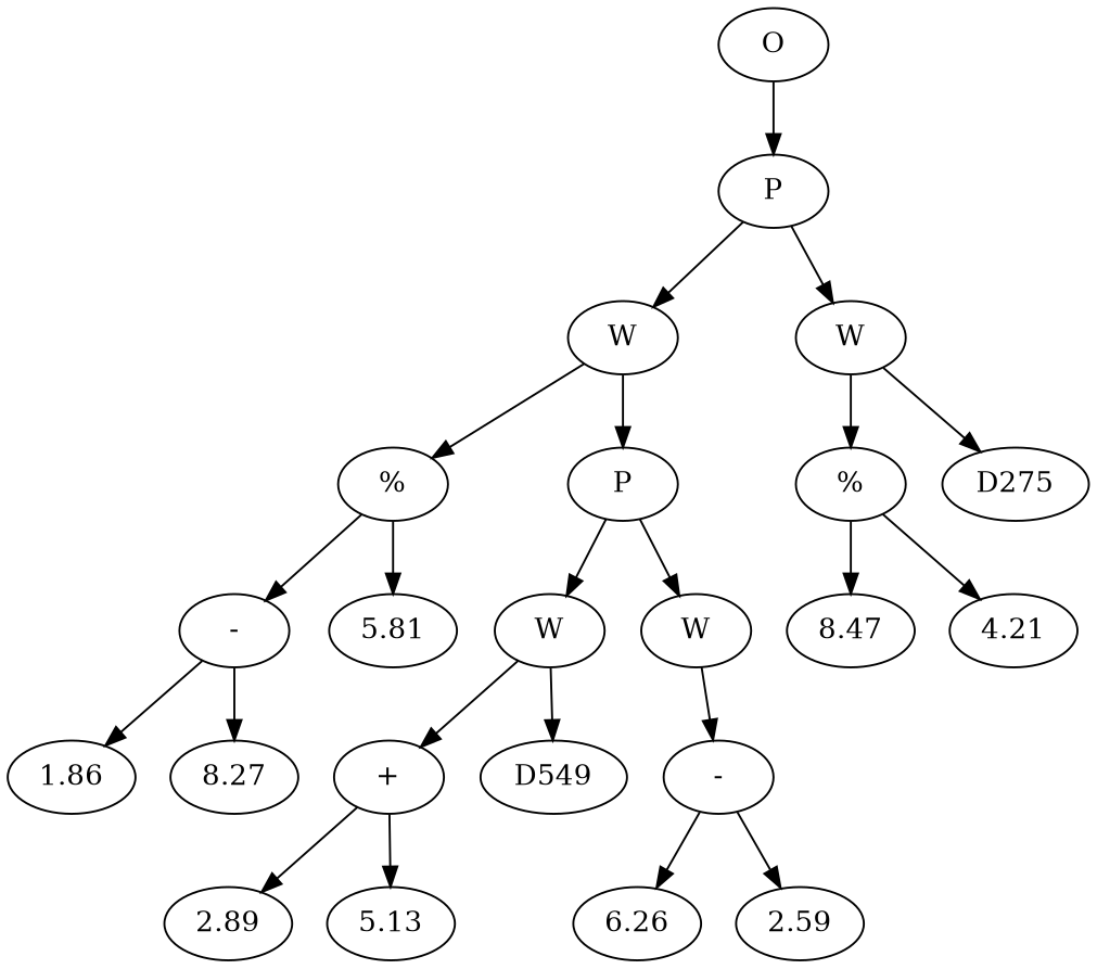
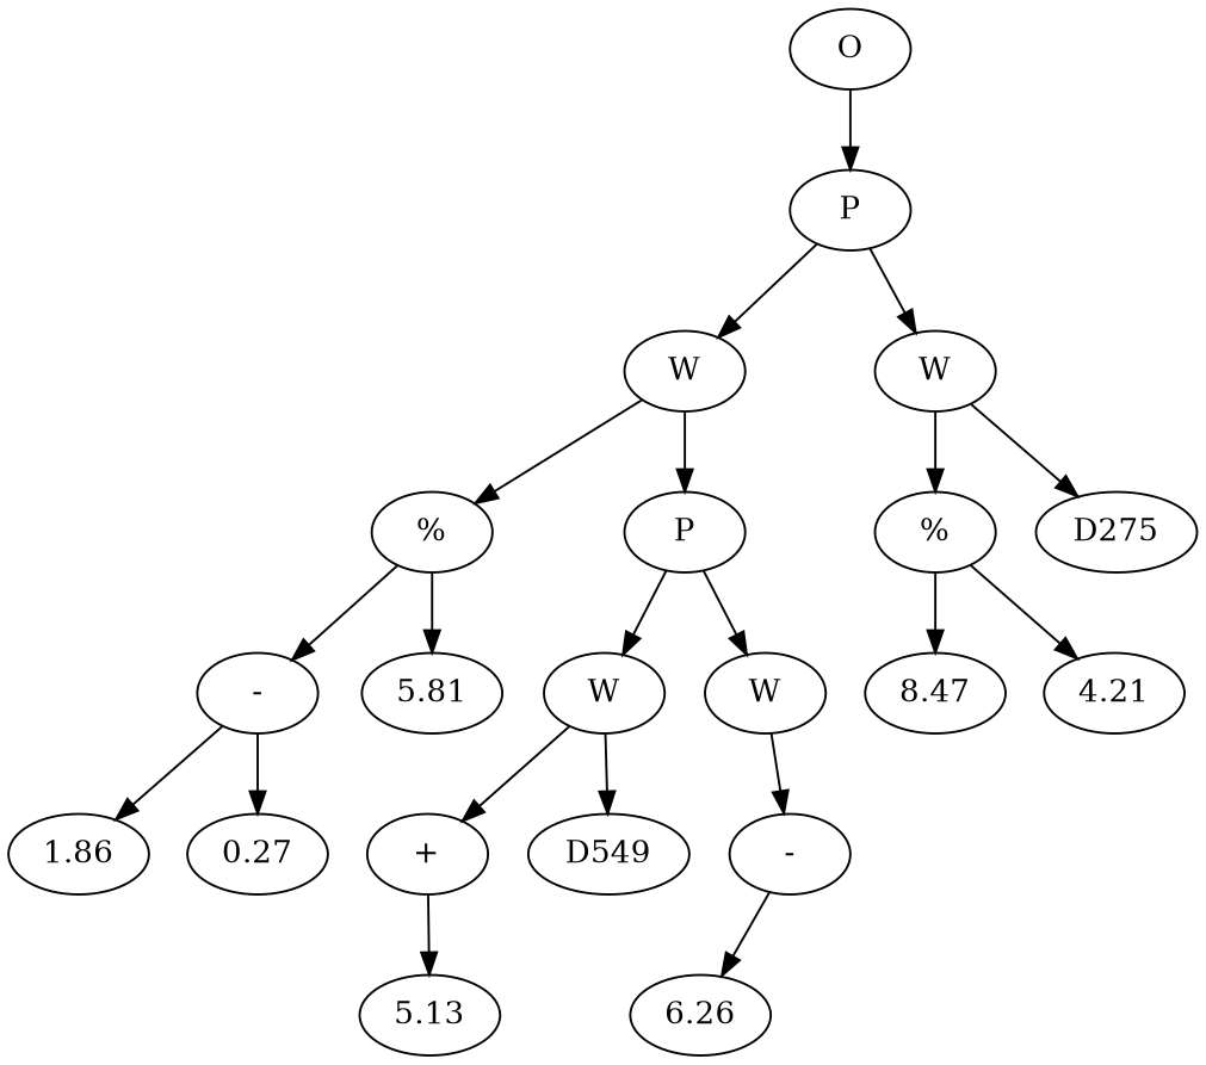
  digraph {
    n1 [label=O]
    n2 [label=P]
    n3 [label=W]
    n4 [label=W]
    n5 [label="%"]
    n6 [label=P]
    n7 [label="%"]
    n8 [label=D275]
    n9 [label="-"]
    n10 [label=5.81]
    n11 [label=W]
    n12 [label=W]
    n13 [label=1.86]
-   n14 [label=8.27]
+   n14 [label=0.27]
    n15 [label="+"]
    n16 [label=D549]
    n17 [label="-"]
-   n18 [label=2.89]
    n19 [label=5.13]
    n20 [label=6.26]
-   n21 [label=2.59]
    n22 [label=8.47]
    n23 [label=4.21]
    n1 -> n2
    n2 -> n3
    n2 -> n4
    n3 -> n5
    n3 -> n6
    n4 -> n7
    n4 -> n8
    n5 -> n9
    n5 -> n10
    n6 -> n11
    n6 -> n12
    n7 -> n22
    n7 -> n23
    n9 -> n13
    n9 -> n14
    n11 -> n15
    n11 -> n16
    n12 -> n17
-   n15 -> n18
    n15 -> n19
    n17 -> n20
-   n17 -> n21
  }
